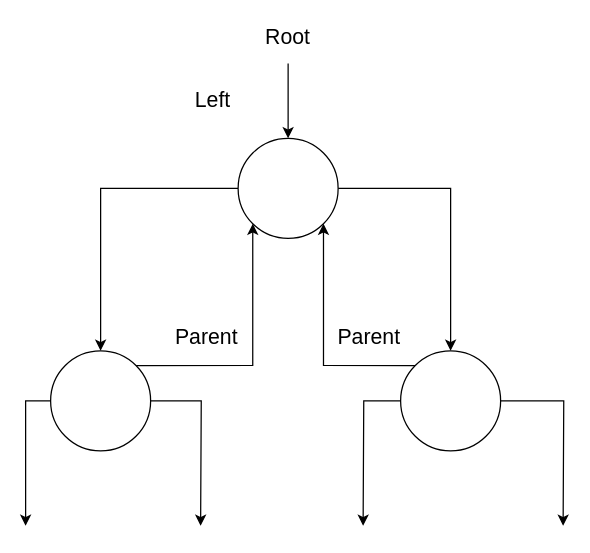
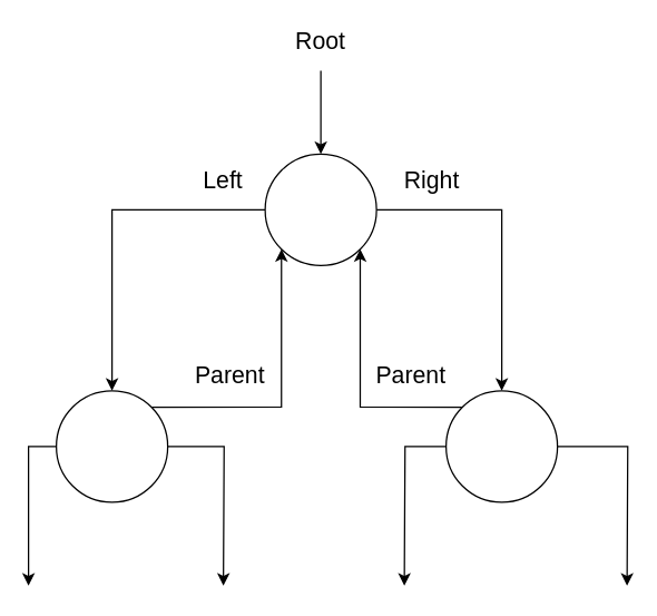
  <mxCell id="0" />
  <mxCell id="1" parent="0" />
  <mxCell id="2" style="edgeStyle=orthogonalEdgeStyle;rounded=0;orthogonalLoop=1;jettySize=auto;html=1;exitX=0;exitY=0.5;exitDx=0;exitDy=0;" edge="1" parent="1" source="4" target="10"><mxGeometry relative="1" as="geometry" /></mxCell>
  <mxCell id="3" style="edgeStyle=orthogonalEdgeStyle;rounded=0;orthogonalLoop=1;jettySize=auto;html=1;exitX=1;exitY=0.5;exitDx=0;exitDy=0;" edge="1" parent="1" source="4" target="14"><mxGeometry relative="1" as="geometry" /></mxCell>
  <mxCell id="4" value="" style="ellipse;whiteSpace=wrap;html=1;aspect=fixed;" vertex="1" parent="1"><mxGeometry x="190" y="110" width="80" height="80" as="geometry" /></mxCell>
  <mxCell id="5" value="" style="endArrow=classic;html=1;entryX=0.5;entryY=0;entryDx=0;entryDy=0;" edge="1" parent="1" target="4"><mxGeometry width="50" height="50" relative="1" as="geometry"><mxPoint x="230" y="50" as="sourcePoint" /><mxPoint x="220" y="10" as="targetPoint" /></mxGeometry></mxCell>
  <mxCell id="6" value="&lt;font style=&quot;font-size: 17px&quot;&gt;Root&lt;/font&gt;" style="text;html=1;strokeColor=none;fillColor=none;align=center;verticalAlign=middle;whiteSpace=wrap;rounded=0;" vertex="1" parent="1"><mxGeometry x="210" y="20" width="40" height="20" as="geometry" /></mxCell>
  <mxCell id="7" style="edgeStyle=orthogonalEdgeStyle;rounded=0;orthogonalLoop=1;jettySize=auto;html=1;exitX=1;exitY=0;exitDx=0;exitDy=0;entryX=0;entryY=1;entryDx=0;entryDy=0;" edge="1" parent="1" source="10" target="4"><mxGeometry relative="1" as="geometry" /></mxCell>
  <mxCell id="8" style="edgeStyle=orthogonalEdgeStyle;rounded=0;orthogonalLoop=1;jettySize=auto;html=1;exitX=0;exitY=0.5;exitDx=0;exitDy=0;" edge="1" parent="1" source="10"><mxGeometry relative="1" as="geometry"><mxPoint x="20" y="420" as="targetPoint" /></mxGeometry></mxCell>
  <mxCell id="9" style="edgeStyle=orthogonalEdgeStyle;rounded=0;orthogonalLoop=1;jettySize=auto;html=1;exitX=1;exitY=0.5;exitDx=0;exitDy=0;" edge="1" parent="1" source="10"><mxGeometry relative="1" as="geometry"><mxPoint x="160" y="420" as="targetPoint" /></mxGeometry></mxCell>
  <mxCell id="10" value="" style="ellipse;whiteSpace=wrap;html=1;aspect=fixed;" vertex="1" parent="1"><mxGeometry x="40" y="280" width="80" height="80" as="geometry" /></mxCell>
  <mxCell id="11" style="edgeStyle=orthogonalEdgeStyle;rounded=0;orthogonalLoop=1;jettySize=auto;html=1;exitX=0;exitY=0;exitDx=0;exitDy=0;entryX=1;entryY=1;entryDx=0;entryDy=0;" edge="1" parent="1" source="14" target="4"><mxGeometry relative="1" as="geometry" /></mxCell>
  <mxCell id="12" style="edgeStyle=orthogonalEdgeStyle;rounded=0;orthogonalLoop=1;jettySize=auto;html=1;exitX=0;exitY=0.5;exitDx=0;exitDy=0;" edge="1" parent="1" source="14"><mxGeometry relative="1" as="geometry"><mxPoint x="290" y="420" as="targetPoint" /></mxGeometry></mxCell>
  <mxCell id="13" style="edgeStyle=orthogonalEdgeStyle;rounded=0;orthogonalLoop=1;jettySize=auto;html=1;exitX=1;exitY=0.5;exitDx=0;exitDy=0;" edge="1" parent="1" source="14"><mxGeometry relative="1" as="geometry"><mxPoint x="450" y="420" as="targetPoint" /></mxGeometry></mxCell>
  <mxCell id="14" value="" style="ellipse;whiteSpace=wrap;html=1;aspect=fixed;" vertex="1" parent="1"><mxGeometry x="320" y="280" width="80" height="80" as="geometry" /></mxCell>
- <mxCell id="15" value="&lt;font style=&quot;font-size: 17px&quot;&gt;Left&lt;/font&gt;" style="text;html=1;strokeColor=none;fillColor=none;align=center;verticalAlign=middle;whiteSpace=wrap;rounded=0;" vertex="1" parent="1"><mxGeometry x="150" y="70" width="40" height="20" as="geometry" /></mxCell>
+ <mxCell id="15" value="&lt;font style=&quot;font-size: 17px&quot;&gt;Left&lt;/font&gt;" style="text;html=1;strokeColor=none;fillColor=none;align=center;verticalAlign=middle;whiteSpace=wrap;rounded=0;" vertex="1" parent="1"><mxGeometry x="140" y="120" width="40" height="20" as="geometry" /></mxCell>
+ <mxCell id="16" value="&lt;span style=&quot;font-size: 17px&quot;&gt;Right&lt;/span&gt;" style="text;html=1;strokeColor=none;fillColor=none;align=center;verticalAlign=middle;whiteSpace=wrap;rounded=0;" vertex="1" parent="1"><mxGeometry x="290" y="120" width="40" height="20" as="geometry" /></mxCell>
  <mxCell id="17" value="&lt;font style=&quot;font-size: 17px&quot;&gt;Parent&lt;/font&gt;" style="text;html=1;strokeColor=none;fillColor=none;align=center;verticalAlign=middle;whiteSpace=wrap;rounded=0;" vertex="1" parent="1"><mxGeometry x="140" y="260" width="50" height="20" as="geometry" /></mxCell>
  <mxCell id="18" value="&lt;font style=&quot;font-size: 17px&quot;&gt;Parent&lt;/font&gt;" style="text;html=1;strokeColor=none;fillColor=none;align=center;verticalAlign=middle;whiteSpace=wrap;rounded=0;" vertex="1" parent="1"><mxGeometry x="270" y="260" width="50" height="20" as="geometry" /></mxCell>
